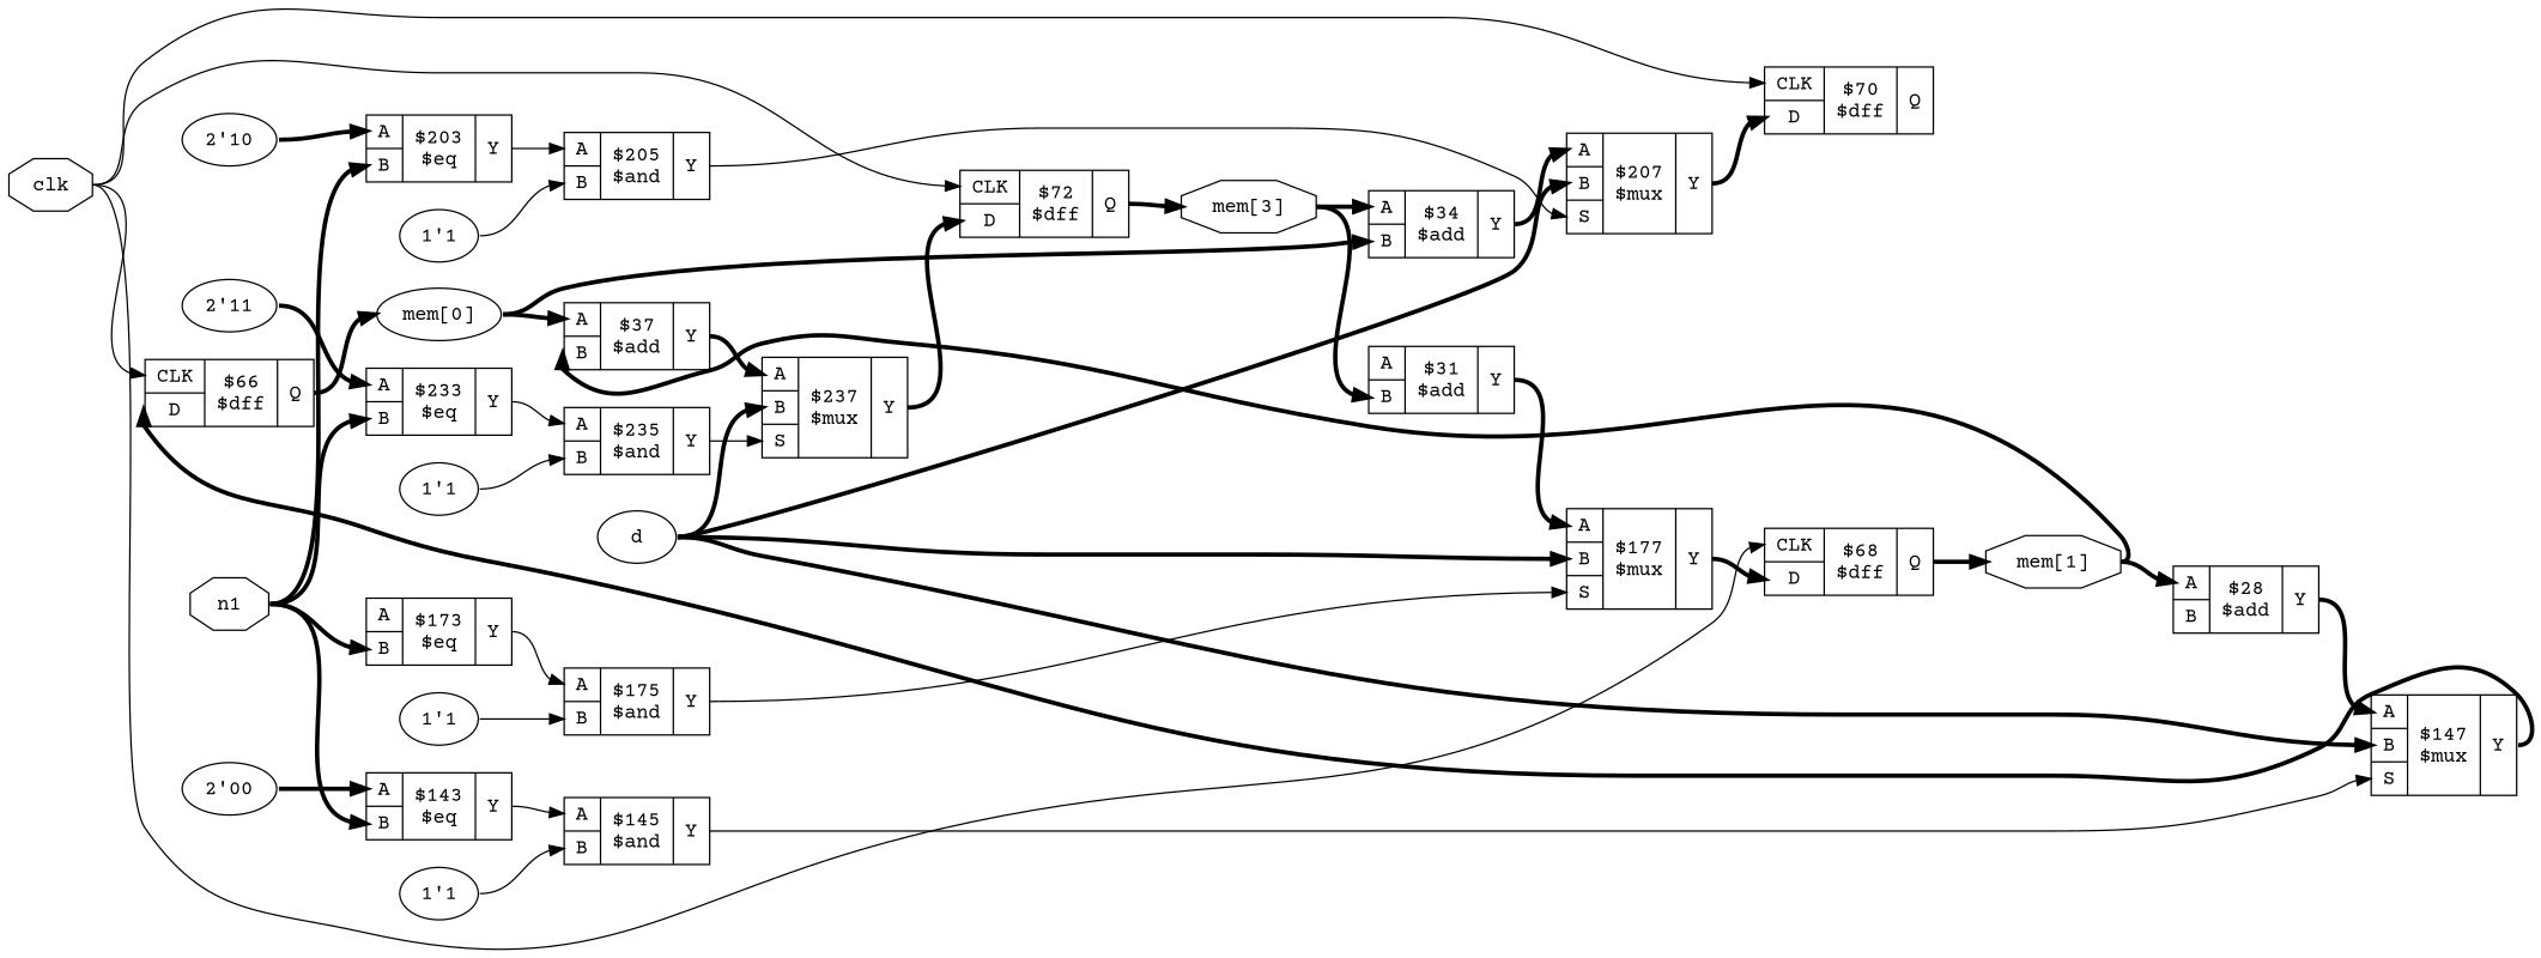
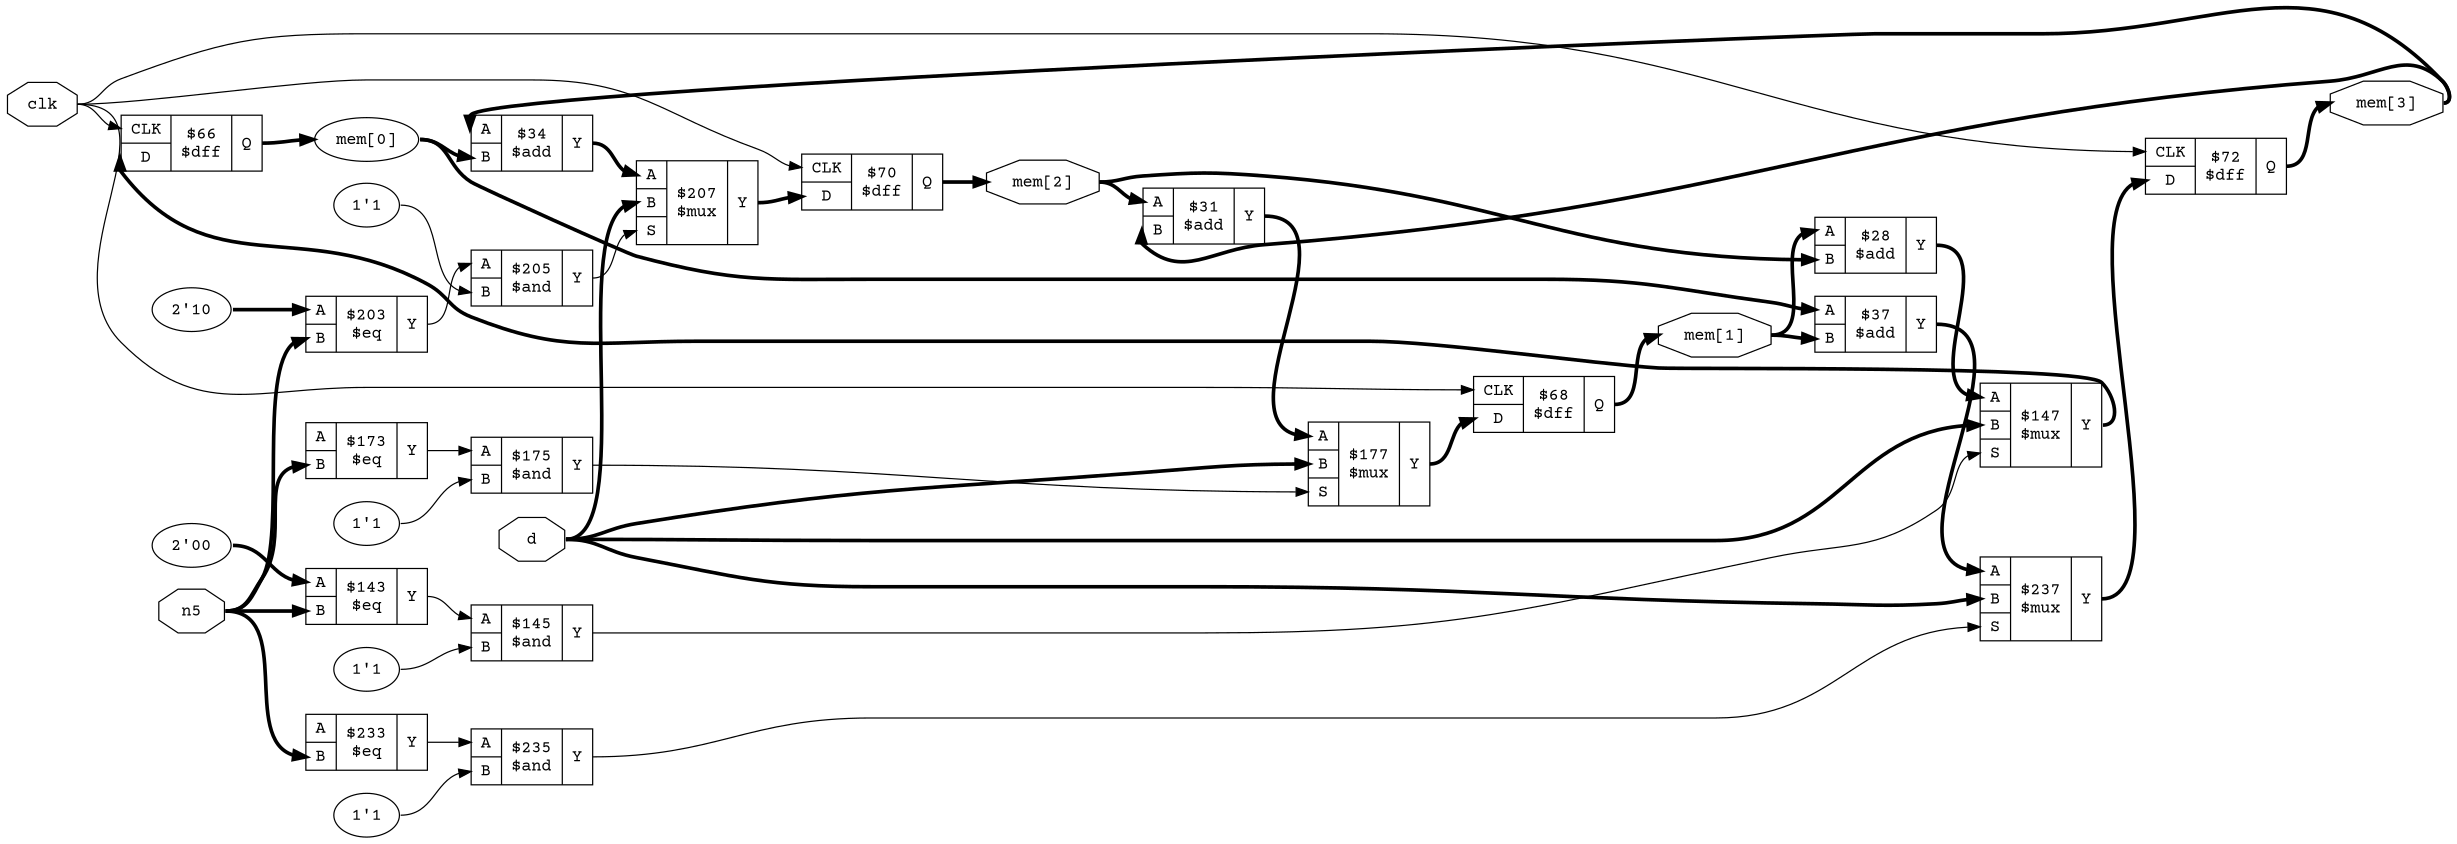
  digraph {
    fontname="Courier Prime"
    rankdir=LR
    remincross=true
    node [fontname="Courier Prime" shape=record]
    edge [color=black fontname="Courier Prime" headport="p25:w" tailport=e style="setlinewidth(3)"]
    n1 [color=black fontcolor=black label=clk shape=octagon]
    n2 [label="{{<p44> CLK|<p45> D}|$66\n$dff|{<p46> Q}}"]
    n3 [label="{{<p44> CLK|<p45> D}|$68\n$dff|{<p46> Q}}"]
    n4 [label="{{<p44> CLK|<p45> D}|$70\n$dff|{<p46> Q}}"]
    n5 [label="{{<p44> CLK|<p45> D}|$72\n$dff|{<p46> Q}}"]
    n6 [color=black fontcolor=black label="mem[0]" shape=ellipse]
    n7 [color=black fontcolor=black label="mem[1]" shape=octagon]
+   n8 [color=black fontcolor=black label="mem[2]" shape=octagon]
    n9 [color=black fontcolor=black label="mem[3]" shape=octagon]
-   n10 [color=black fontcolor=black label=d shape=ellipse]
+   n10 [color=black fontcolor=black label=d shape=octagon]
    n11 [label="{{<p24> A|<p25> B|<p39> S}|$147\n$mux|{<p26> Y}}"]
    n12 [label="{{<p24> A|<p25> B|<p39> S}|$177\n$mux|{<p26> Y}}"]
    n13 [label="{{<p24> A|<p25> B|<p39> S}|$207\n$mux|{<p26> Y}}"]
    n14 [label="{{<p24> A|<p25> B|<p39> S}|$237\n$mux|{<p26> Y}}"]
    n15 [label="{{<p24> A|<p25> B}|$34\n$add|{<p26> Y}}"]
    n16 [label="{{<p24> A|<p25> B}|$37\n$add|{<p26> Y}}"]
    n17 [label="{{<p24> A|<p25> B}|$28\n$add|{<p26> Y}}"]
    n18 [label="{{<p24> A|<p25> B}|$31\n$add|{<p26> Y}}"]
-   n19 [color=black fontcolor=black label=n1 shape=octagon]
+   n19 [color=black fontcolor=black label=n5 shape=octagon]
    n20 [label="{{<p24> A|<p25> B}|$143\n$eq|{<p26> Y}}"]
    n21 [label="{{<p24> A|<p25> B}|$173\n$eq|{<p26> Y}}"]
    n22 [label="{{<p24> A|<p25> B}|$203\n$eq|{<p26> Y}}"]
    n23 [label="{{<p24> A|<p25> B}|$233\n$eq|{<p26> Y}}"]
    n24 [label="{{<p24> A|<p25> B}|$145\n$and|{<p26> Y}}"]
    n25 [label="{{<p24> A|<p25> B}|$175\n$and|{<p26> Y}}"]
    n26 [label="{{<p24> A|<p25> B}|$205\n$and|{<p26> Y}}"]
    n27 [label="{{<p24> A|<p25> B}|$235\n$and|{<p26> Y}}"]
    n28 [label="1'1" shape=""]
    n29 [label="1'1" shape=""]
    n30 [label="1'1" shape=""]
    n31 [label="1'1" shape=""]
    n32 [label="2'00" shape=""]
    n33 [label="2'10" shape=""]
-   n34 [label="2'11" shape=""]
    n1 -> n2 [headport="p44:w" style=""]
    n1 -> n3 [headport="p44:w" style=""]
    n1 -> n4 [headport="p44:w" style=""]
    n1 -> n5 [headport="p44:w" style=""]
    n2 -> n6 [headport=w tailport="p46:e"]
    n3 -> n7 [headport=w tailport="p46:e"]
+   n4 -> n8 [headport=w tailport="p46:e"]
    n5 -> n9 [headport=w tailport="p46:e"]
    n6 -> n15
    n6 -> n16 [headport="p24:w"]
    n7 -> n16
    n7 -> n17 [headport="p24:w"]
+   n8 -> n17
+   n8 -> n18 [headport="p24:w"]
    n9 -> n15 [headport="p24:w"]
    n9 -> n18
    n10 -> n11
    n10 -> n12
    n10 -> n13
    n10 -> n14
    n11 -> n2 [headport="p45:w" tailport="p26:e"]
    n12 -> n3 [headport="p45:w" tailport="p26:e"]
    n13 -> n4 [headport="p45:w" tailport="p26:e"]
    n14 -> n5 [headport="p45:w" tailport="p26:e"]
    n15 -> n13 [headport="p24:w" tailport="p26:e"]
    n16 -> n14 [headport="p24:w" tailport="p26:e"]
    n17 -> n11 [headport="p24:w" tailport="p26:e"]
    n18 -> n12 [headport="p24:w" tailport="p26:e"]
    n19 -> n20
    n19 -> n21
    n19 -> n22
    n19 -> n23
    n20 -> n24 [headport="p24:w" tailport="p26:e" style=""]
    n21 -> n25 [headport="p24:w" tailport="p26:e" style=""]
    n22 -> n26 [headport="p24:w" tailport="p26:e" style=""]
    n23 -> n27 [headport="p24:w" tailport="p26:e" style=""]
    n24 -> n11 [headport="p39:w" tailport="p26:e" style=""]
    n25 -> n12 [headport="p39:w" tailport="p26:e" style=""]
    n26 -> n13 [headport="p39:w" tailport="p26:e" style=""]
    n27 -> n14 [headport="p39:w" tailport="p26:e" style=""]
    n28 -> n24 [style=""]
    n29 -> n25 [style=""]
    n30 -> n26 [style=""]
    n31 -> n27 [style=""]
    n32 -> n20 [headport="p24:w"]
    n33 -> n22 [headport="p24:w"]
-   n34 -> n23 [headport="p24:w"]
  }
